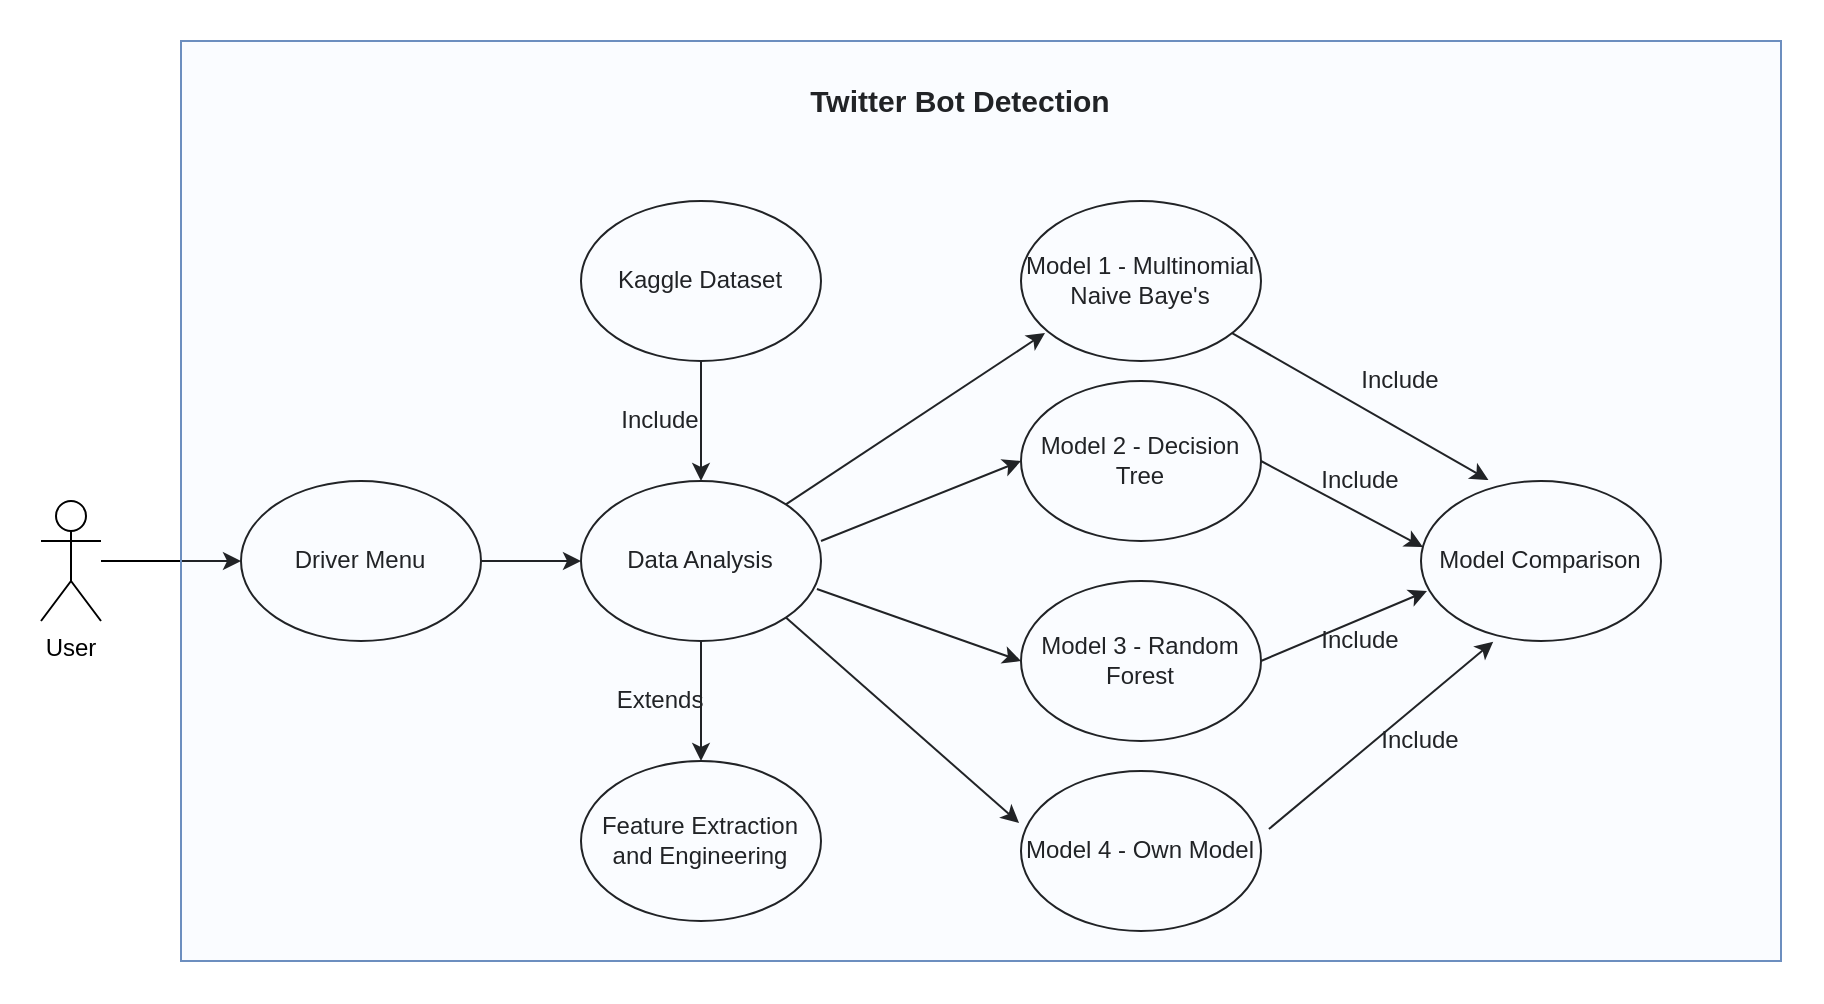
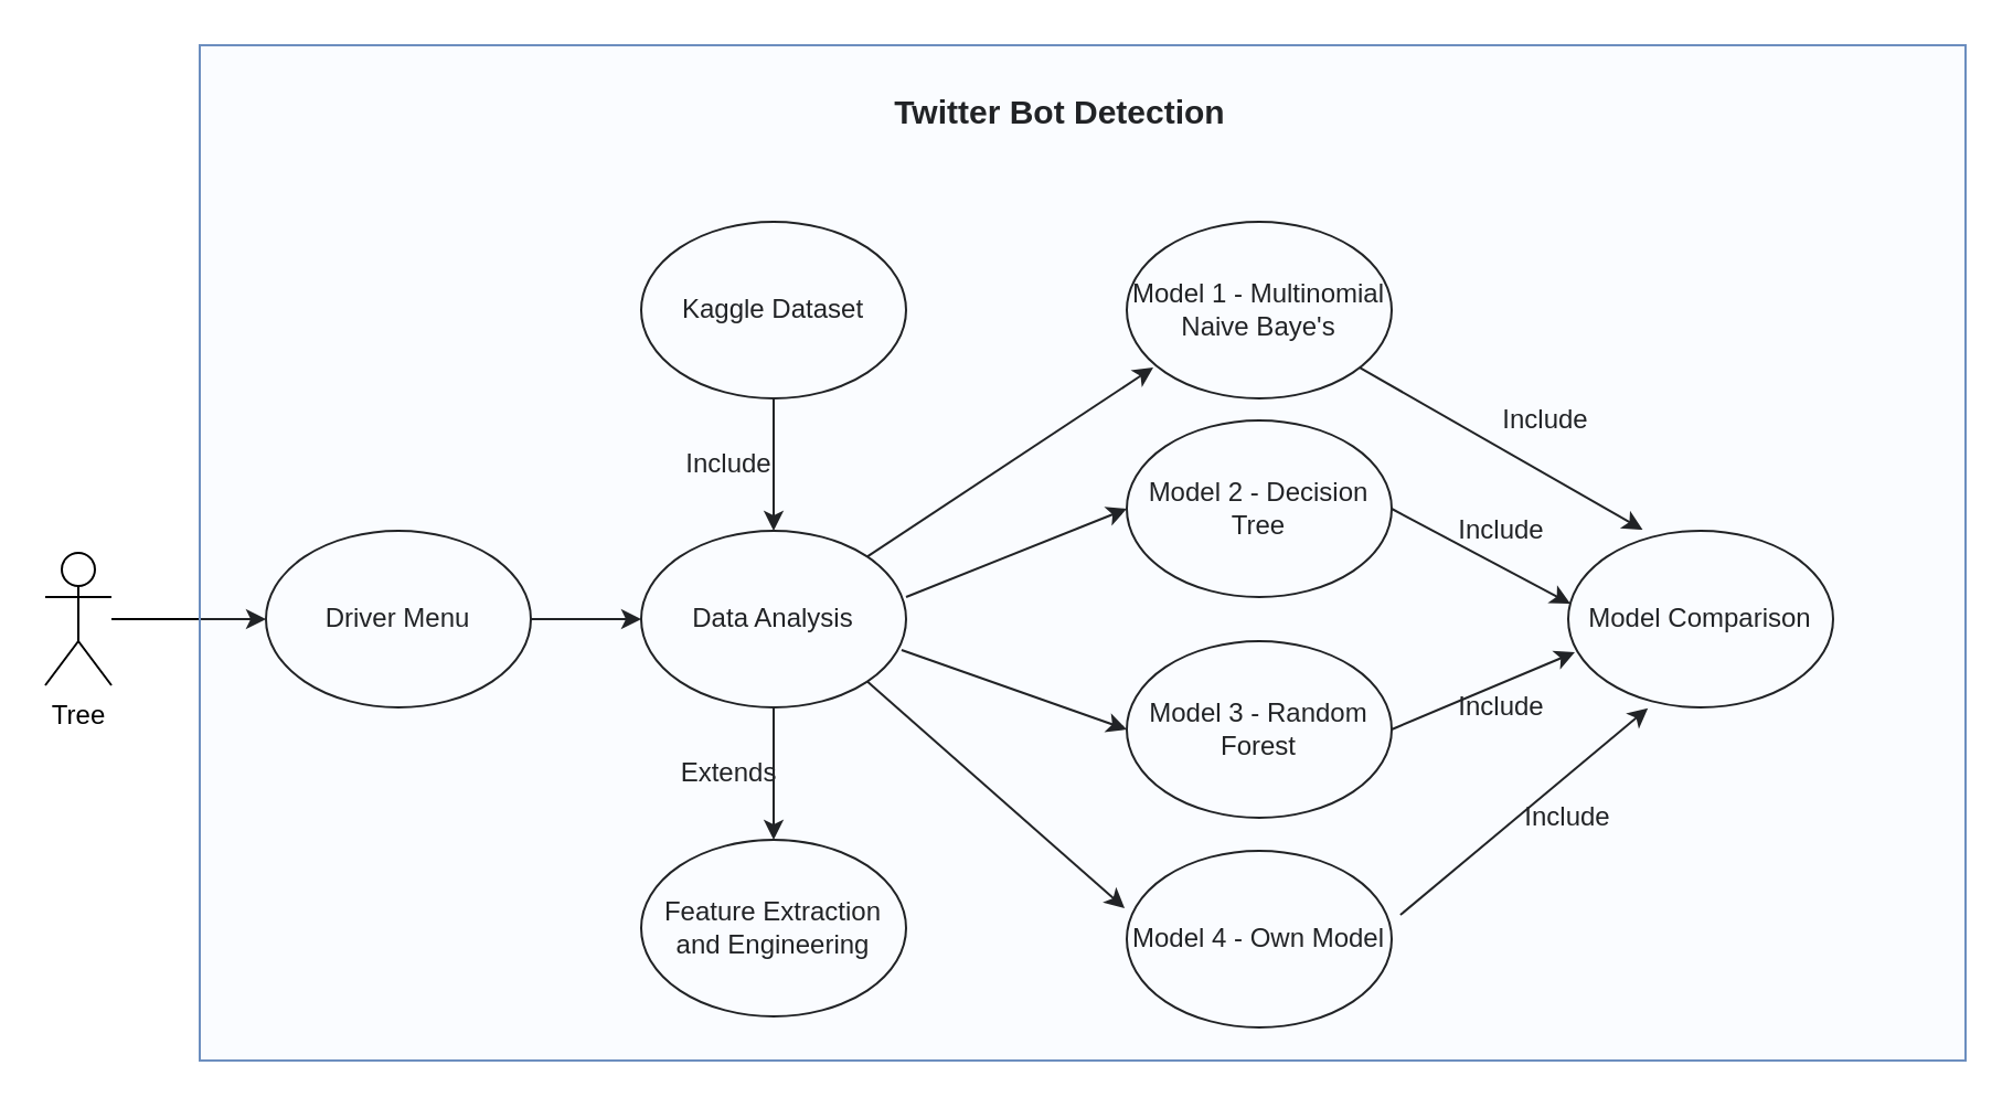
  <mxCell id="0" />
  <mxCell id="1" parent="0" />
  <mxCell id="2" value="" style="edgeStyle=orthogonalEdgeStyle;rounded=0;orthogonalLoop=1;jettySize=auto;html=1;" edge="1" parent="1" source="3" target="5"><mxGeometry relative="1" as="geometry" /></mxCell>
  <mxCell id="3" value="Driver Menu" style="ellipse;whiteSpace=wrap;html=1;" vertex="1" parent="1"><mxGeometry x="120" y="240" width="120" height="80" as="geometry" /></mxCell>
  <mxCell id="4" value="" style="edgeStyle=orthogonalEdgeStyle;rounded=0;orthogonalLoop=1;jettySize=auto;html=1;" edge="1" parent="1" source="5" target="6"><mxGeometry relative="1" as="geometry" /></mxCell>
  <mxCell id="5" value="Data Analysis" style="ellipse;whiteSpace=wrap;html=1;" vertex="1" parent="1"><mxGeometry x="290" y="240" width="120" height="80" as="geometry" /></mxCell>
  <mxCell id="6" value="Feature Extraction and Engineering" style="ellipse;whiteSpace=wrap;html=1;" vertex="1" parent="1"><mxGeometry x="290" y="380" width="120" height="80" as="geometry" /></mxCell>
  <mxCell id="7" value="Model 1 - Multinomial Naive Baye's" style="ellipse;whiteSpace=wrap;html=1;" vertex="1" parent="1"><mxGeometry x="510" y="100" width="120" height="80" as="geometry" /></mxCell>
  <mxCell id="8" value="Model 3 - Random Forest" style="ellipse;whiteSpace=wrap;html=1;" vertex="1" parent="1"><mxGeometry x="510" y="290" width="120" height="80" as="geometry" /></mxCell>
  <mxCell id="9" value="&lt;span style=&quot;white-space: normal&quot;&gt;Model 2 - Decision Tree&lt;/span&gt;" style="ellipse;whiteSpace=wrap;html=1;" vertex="1" parent="1"><mxGeometry x="510" y="190" width="120" height="80" as="geometry" /></mxCell>
  <mxCell id="10" value="" style="edgeStyle=orthogonalEdgeStyle;rounded=0;orthogonalLoop=1;jettySize=auto;html=1;" edge="1" parent="1" source="11" target="3"><mxGeometry relative="1" as="geometry" /></mxCell>
- <mxCell id="11" value="User" style="shape=umlActor;verticalLabelPosition=bottom;labelBackgroundColor=#ffffff;verticalAlign=top;html=1;outlineConnect=0;" vertex="1" parent="1"><mxGeometry x="20" y="250" width="30" height="60" as="geometry" /></mxCell>
+ <mxCell id="11" value="Tree" style="shape=umlActor;verticalLabelPosition=bottom;labelBackgroundColor=#ffffff;verticalAlign=top;html=1;outlineConnect=0;" vertex="1" parent="1"><mxGeometry x="20" y="250" width="30" height="60" as="geometry" /></mxCell>
  <mxCell id="12" value="Model Comparison" style="ellipse;whiteSpace=wrap;html=1;" vertex="1" parent="1"><mxGeometry x="710" y="240" width="120" height="80" as="geometry" /></mxCell>
  <mxCell id="13" value="" style="edgeStyle=orthogonalEdgeStyle;rounded=0;orthogonalLoop=1;jettySize=auto;html=1;" edge="1" parent="1" source="14" target="5"><mxGeometry relative="1" as="geometry" /></mxCell>
  <mxCell id="14" value="Kaggle Dataset" style="ellipse;whiteSpace=wrap;html=1;" vertex="1" parent="1"><mxGeometry x="290" y="100" width="120" height="80" as="geometry" /></mxCell>
  <mxCell id="15" value="" style="endArrow=classic;html=1;entryX=0.1;entryY=0.825;entryDx=0;entryDy=0;entryPerimeter=0;exitX=1;exitY=0;exitDx=0;exitDy=0;" edge="1" parent="1" source="5" target="7"><mxGeometry width="50" height="50" relative="1" as="geometry"><mxPoint x="410" y="270" as="sourcePoint" /><mxPoint x="460" y="220" as="targetPoint" /></mxGeometry></mxCell>
  <mxCell id="16" value="Include" style="text;html=1;strokeColor=none;fillColor=none;align=center;verticalAlign=middle;whiteSpace=wrap;rounded=0;" vertex="1" parent="1"><mxGeometry x="660" y="230" width="40" height="20" as="geometry" /></mxCell>
  <mxCell id="17" value="Include" style="text;html=1;strokeColor=none;fillColor=none;align=center;verticalAlign=middle;whiteSpace=wrap;rounded=0;" vertex="1" parent="1"><mxGeometry x="680" y="180" width="40" height="20" as="geometry" /></mxCell>
  <mxCell id="18" value="Include" style="text;html=1;strokeColor=none;fillColor=none;align=center;verticalAlign=middle;whiteSpace=wrap;rounded=0;" vertex="1" parent="1"><mxGeometry x="310" y="200" width="40" height="20" as="geometry" /></mxCell>
  <mxCell id="19" value="Extends" style="text;html=1;strokeColor=none;fillColor=none;align=center;verticalAlign=middle;whiteSpace=wrap;rounded=0;" vertex="1" parent="1"><mxGeometry x="310" y="340" width="40" height="20" as="geometry" /></mxCell>
  <mxCell id="20" value="" style="endArrow=classic;html=1;entryX=0.281;entryY=-0.006;entryDx=0;entryDy=0;entryPerimeter=0;" edge="1" parent="1" source="7" target="12"><mxGeometry width="50" height="50" relative="1" as="geometry"><mxPoint x="460" y="280" as="sourcePoint" /><mxPoint x="510" y="230" as="targetPoint" /></mxGeometry></mxCell>
  <mxCell id="21" value="" style="endArrow=classic;html=1;entryX=0.301;entryY=1.004;entryDx=0;entryDy=0;entryPerimeter=0;exitX=1.033;exitY=0.363;exitDx=0;exitDy=0;exitPerimeter=0;" edge="1" parent="1" source="24" target="12"><mxGeometry width="50" height="50" relative="1" as="geometry"><mxPoint x="660" y="380" as="sourcePoint" /><mxPoint x="710" y="330" as="targetPoint" /></mxGeometry></mxCell>
  <mxCell id="22" value="Include" style="text;html=1;strokeColor=none;fillColor=none;align=center;verticalAlign=middle;whiteSpace=wrap;rounded=0;" vertex="1" parent="1"><mxGeometry x="690" y="360" width="40" height="20" as="geometry" /></mxCell>
  <mxCell id="23" value="&lt;b&gt;&lt;font style=&quot;font-size: 15px&quot;&gt;Twitter Bot Detection&lt;/font&gt;&lt;/b&gt;" style="text;html=1;strokeColor=none;fillColor=none;align=center;verticalAlign=middle;whiteSpace=wrap;rounded=0;" vertex="1" parent="1"><mxGeometry x="385" y="40" width="190" height="20" as="geometry" /></mxCell>
  <mxCell id="24" value="Model 4 - Own Model" style="ellipse;whiteSpace=wrap;html=1;fillColor=#ffffff;" vertex="1" parent="1"><mxGeometry x="510" y="385" width="120" height="80" as="geometry" /></mxCell>
  <mxCell id="25" value="" style="endArrow=classic;html=1;exitX=1;exitY=0.5;exitDx=0;exitDy=0;entryX=0.025;entryY=0.688;entryDx=0;entryDy=0;entryPerimeter=0;" edge="1" parent="1" source="8" target="12"><mxGeometry width="50" height="50" relative="1" as="geometry"><mxPoint x="400" y="350" as="sourcePoint" /><mxPoint x="450" y="300" as="targetPoint" /></mxGeometry></mxCell>
  <mxCell id="26" value="" style="endArrow=classic;html=1;exitX=1;exitY=0.5;exitDx=0;exitDy=0;entryX=0.008;entryY=0.413;entryDx=0;entryDy=0;entryPerimeter=0;" edge="1" parent="1" source="9" target="12"><mxGeometry width="50" height="50" relative="1" as="geometry"><mxPoint x="640" y="330" as="sourcePoint" /><mxPoint x="729.96" y="310" as="targetPoint" /></mxGeometry></mxCell>
  <mxCell id="27" value="" style="endArrow=classic;html=1;exitX=1;exitY=0.375;exitDx=0;exitDy=0;exitPerimeter=0;entryX=0;entryY=0.5;entryDx=0;entryDy=0;" edge="1" parent="1" source="5" target="9"><mxGeometry width="50" height="50" relative="1" as="geometry"><mxPoint x="400" y="350" as="sourcePoint" /><mxPoint x="450" y="300" as="targetPoint" /></mxGeometry></mxCell>
  <mxCell id="28" value="" style="endArrow=classic;html=1;exitX=0.983;exitY=0.675;exitDx=0;exitDy=0;exitPerimeter=0;entryX=0;entryY=0.5;entryDx=0;entryDy=0;" edge="1" parent="1" source="5" target="8"><mxGeometry width="50" height="50" relative="1" as="geometry"><mxPoint x="400" y="350" as="sourcePoint" /><mxPoint x="450" y="300" as="targetPoint" /></mxGeometry></mxCell>
  <mxCell id="29" value="" style="endArrow=classic;html=1;exitX=1;exitY=1;exitDx=0;exitDy=0;entryX=-0.008;entryY=0.325;entryDx=0;entryDy=0;entryPerimeter=0;" edge="1" parent="1" source="5" target="24"><mxGeometry width="50" height="50" relative="1" as="geometry"><mxPoint x="400" y="350" as="sourcePoint" /><mxPoint x="450" y="300" as="targetPoint" /></mxGeometry></mxCell>
  <mxCell id="30" value="Include" style="text;html=1;strokeColor=none;fillColor=none;align=center;verticalAlign=middle;whiteSpace=wrap;rounded=0;" vertex="1" parent="1"><mxGeometry x="660" y="310" width="40" height="20" as="geometry" /></mxCell>
  <mxCell id="31" value="" style="rounded=0;whiteSpace=wrap;html=1;fillColor=#dae8fc;strokeColor=#6c8ebf;fillOpacity=15;" vertex="1" parent="1"><mxGeometry x="90" y="20" width="800" height="460" as="geometry" /></mxCell>
